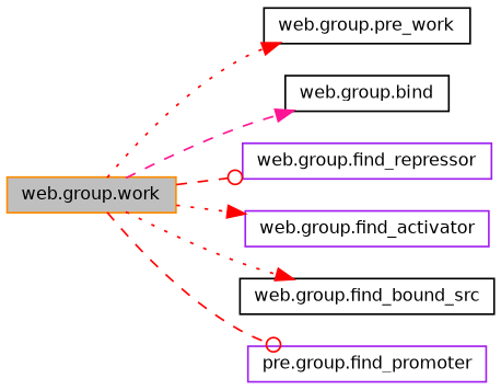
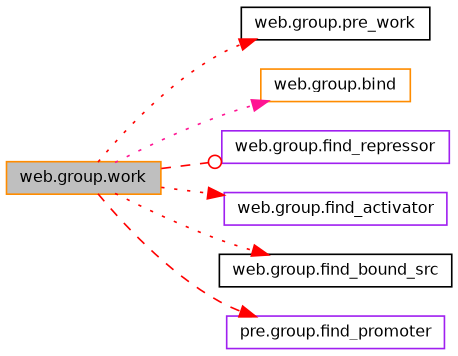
  digraph {
    rankdir=LR
    node [color=purple fillcolor=white fontname=Helvetica fontsize=10 shape=record style=filled]
    edge [arrowhead=normal color=red fontname=Helvetica fontsize=10 labelfontname=Helvetica labelfontsize=10 style=dotted]
    n1 [color=darkorange fillcolor=grey75 fontcolor=black height=0.2 label="web.group.work" width=0.4]
    n2 [color=black height=0.2 label="web.group.pre_work" width=0.4]
-   n3 [color=black height=0.2 label="web.group.bind" width=0.4]
+   n3 [color=darkorange height=0.2 label="web.group.bind" width=0.4]
    n4 [height=0.2 label="web.group.find_repressor" width=0.4]
    n5 [height=0.2 label="web.group.find_activator" width=0.4]
    n6 [color=black height=0.2 label="web.group.find_bound_src" width=0.4]
    n7 [height=0.2 label="pre.group.find_promoter" width=0.4]
    n1 -> n2
-   n1 -> n3 [color=deeppink style=dashed]
+   n1 -> n3 [color=deeppink]
    n1 -> n4 [arrowhead=odot style=dashed]
    n1 -> n5
    n1 -> n6
-   n1 -> n7 [arrowhead=odot style=dashed]
+   n1 -> n7 [style=dashed]
  }
